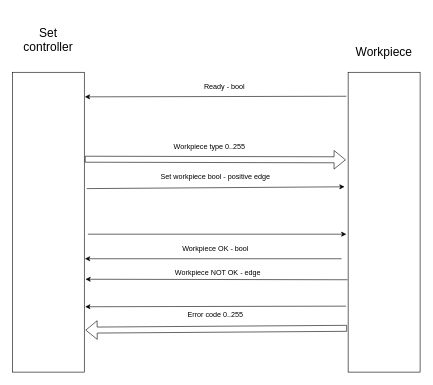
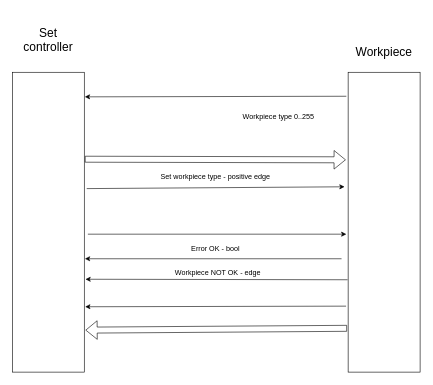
  <mxCell id="0" />
  <mxCell id="1" parent="0" />
  <mxCell id="2" value="" style="rounded=0;whiteSpace=wrap;html=1;" vertex="1" parent="1"><mxGeometry x="580" y="120" width="120" height="500" as="geometry" /></mxCell>
  <mxCell id="3" value="" style="rounded=0;whiteSpace=wrap;html=1;" vertex="1" parent="1"><mxGeometry x="20" y="120" width="120" height="500" as="geometry" /></mxCell>
  <mxCell id="4" value="" style="shape=flexArrow;endArrow=classic;html=1;rounded=0;exitX=1.017;exitY=0.07;exitDx=0;exitDy=0;exitPerimeter=0;entryX=-0.025;entryY=0.072;entryDx=0;entryDy=0;entryPerimeter=0;" edge="1" parent="1"><mxGeometry width="50" height="50" relative="1" as="geometry"><mxPoint x="141.08" y="265" as="sourcePoint" /><mxPoint x="576.04" y="266" as="targetPoint" /></mxGeometry></mxCell>
  <mxCell id="5" value="Set controller" style="text;html=1;strokeColor=none;fillColor=none;align=center;verticalAlign=middle;whiteSpace=wrap;rounded=0;fontSize=20;" vertex="1" parent="1"><mxGeometry x="30" y="20" width="100" height="90" as="geometry" /></mxCell>
  <mxCell id="6" value="Workpiece" style="text;html=1;strokeColor=none;fillColor=none;align=center;verticalAlign=middle;whiteSpace=wrap;rounded=0;fontSize=20;" vertex="1" parent="1"><mxGeometry x="590" y="40" width="100" height="90" as="geometry" /></mxCell>
- <mxCell id="7" value="Workpiece type 0..255" style="text;html=1;strokeColor=none;fillColor=none;align=center;verticalAlign=middle;whiteSpace=wrap;rounded=0;" vertex="1" parent="1"><mxGeometry x="279.04" y="230" width="140" height="30" as="geometry" /></mxCell>
+ <mxCell id="7" value="Workpiece type 0..255" style="text;html=1;strokeColor=none;fillColor=none;align=center;verticalAlign=middle;whiteSpace=wrap;rounded=0;" vertex="1" parent="1"><mxGeometry x="394.04" y="180" width="140" height="30" as="geometry" /></mxCell>
  <mxCell id="8" value="" style="endArrow=classic;html=1;rounded=0;exitX=1.042;exitY=0.168;exitDx=0;exitDy=0;exitPerimeter=0;entryX=-0.042;entryY=0.162;entryDx=0;entryDy=0;entryPerimeter=0;" edge="1" parent="1"><mxGeometry width="50" height="50" relative="1" as="geometry"><mxPoint x="144.08" y="314" as="sourcePoint" /><mxPoint x="574" y="311" as="targetPoint" /></mxGeometry></mxCell>
- <mxCell id="9" value="Set workpiece bool - positive edge" style="text;html=1;strokeColor=none;fillColor=none;align=center;verticalAlign=middle;whiteSpace=wrap;rounded=0;" vertex="1" parent="1"><mxGeometry x="259.04" y="280" width="200" height="30" as="geometry" /></mxCell>
+ <mxCell id="9" value="Set workpiece type - positive edge" style="text;html=1;strokeColor=none;fillColor=none;align=center;verticalAlign=middle;whiteSpace=wrap;rounded=0;" vertex="1" parent="1"><mxGeometry x="259.04" y="280" width="200" height="30" as="geometry" /></mxCell>
  <mxCell id="10" value="" style="endArrow=classic;html=1;rounded=0;exitX=1.058;exitY=0.32;exitDx=0;exitDy=0;entryX=-0.017;entryY=0.32;entryDx=0;entryDy=0;entryPerimeter=0;exitPerimeter=0;" edge="1" parent="1"><mxGeometry width="50" height="50" relative="1" as="geometry"><mxPoint x="146" y="390" as="sourcePoint" /><mxPoint x="577" y="390" as="targetPoint" /></mxGeometry></mxCell>
  <mxCell id="11" value="" style="endArrow=classic;html=1;rounded=0;entryX=1.017;entryY=0.402;entryDx=0;entryDy=0;entryPerimeter=0;" edge="1" parent="1"><mxGeometry width="50" height="50" relative="1" as="geometry"><mxPoint x="569.04" y="431" as="sourcePoint" /><mxPoint x="141.08" y="431" as="targetPoint" /></mxGeometry></mxCell>
- <mxCell id="12" value="Workpiece OK - bool" style="text;html=1;strokeColor=none;fillColor=none;align=center;verticalAlign=middle;whiteSpace=wrap;rounded=0;" vertex="1" parent="1"><mxGeometry x="284.04" y="400" width="150" height="30" as="geometry" /></mxCell>
+ <mxCell id="12" value="Error OK - bool" style="text;html=1;strokeColor=none;fillColor=none;align=center;verticalAlign=middle;whiteSpace=wrap;rounded=0;" vertex="1" parent="1"><mxGeometry x="284.04" y="400" width="150" height="30" as="geometry" /></mxCell>
  <mxCell id="13" value="" style="endArrow=classic;html=1;rounded=0;entryX=1.033;entryY=0.472;entryDx=0;entryDy=0;entryPerimeter=0;exitX=-0.008;exitY=0.692;exitDx=0;exitDy=0;exitPerimeter=0;" edge="1" parent="1" source="2"><mxGeometry width="50" height="50" relative="1" as="geometry"><mxPoint x="580" y="460" as="sourcePoint" /><mxPoint x="141.98" y="465.16" as="targetPoint" /></mxGeometry></mxCell>
  <mxCell id="14" value="Workpiece NOT OK - edge" style="text;html=1;strokeColor=none;fillColor=none;align=center;verticalAlign=middle;whiteSpace=wrap;rounded=0;" vertex="1" parent="1"><mxGeometry x="273.04" y="440" width="180" height="30" as="geometry" /></mxCell>
  <mxCell id="15" value="" style="shape=flexArrow;endArrow=classic;html=1;rounded=0;exitX=-0.008;exitY=0.634;exitDx=0;exitDy=0;exitPerimeter=0;entryX=1.025;entryY=0.64;entryDx=0;entryDy=0;entryPerimeter=0;" edge="1" parent="1"><mxGeometry width="50" height="50" relative="1" as="geometry"><mxPoint x="578.08" y="547" as="sourcePoint" /><mxPoint x="142.04" y="550" as="targetPoint" /></mxGeometry></mxCell>
- <mxCell id="16" value="Error code 0..255" style="text;html=1;strokeColor=none;fillColor=none;align=center;verticalAlign=middle;whiteSpace=wrap;rounded=0;" vertex="1" parent="1"><mxGeometry x="294.04" y="510" width="130" height="30" as="geometry" /></mxCell>
  <mxCell id="17" value="" style="endArrow=classic;html=1;rounded=0;exitX=-0.033;exitY=0.54;exitDx=0;exitDy=0;exitPerimeter=0;entryX=1.008;entryY=0.542;entryDx=0;entryDy=0;entryPerimeter=0;" edge="1" parent="1"><mxGeometry width="50" height="50" relative="1" as="geometry"><mxPoint x="576.58" y="510" as="sourcePoint" /><mxPoint x="141.5" y="511" as="targetPoint" /></mxGeometry></mxCell>
  <mxCell id="18" value="" style="endArrow=classic;html=1;rounded=0;entryX=1.008;entryY=0.082;entryDx=0;entryDy=0;entryPerimeter=0;exitX=-0.025;exitY=0.08;exitDx=0;exitDy=0;exitPerimeter=0;" edge="1" parent="1" source="2" target="3"><mxGeometry width="50" height="50" relative="1" as="geometry"><mxPoint x="330" y="370" as="sourcePoint" /><mxPoint x="380" y="320" as="targetPoint" /></mxGeometry></mxCell>
- <mxCell id="19" value="Ready - bool" style="text;html=1;strokeColor=none;fillColor=none;align=center;verticalAlign=middle;whiteSpace=wrap;rounded=0;" vertex="1" parent="1"><mxGeometry x="314.04" y="130" width="120" height="30" as="geometry" /></mxCell>
